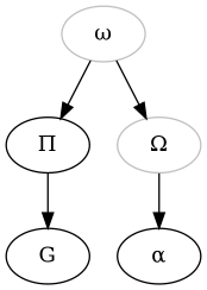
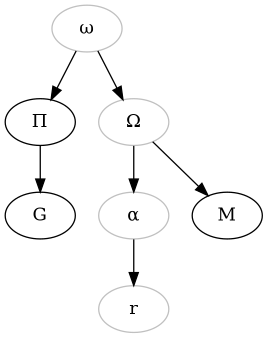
  digraph {
    node [color=grey]
    n1 [label="ω"]
    n2 [label="Π" color=""]
    n3 [label="Ω"]
    G [color=""]
-   n5 [color=black label="α"]
+   n5 [label="α"]
+   M [color=""]
+   n7 [label=r]
    n1 -> n2
    n1 -> n3
    n2 -> G
    n3 -> n5
+   n3 -> M
+   n5 -> n7
  }
